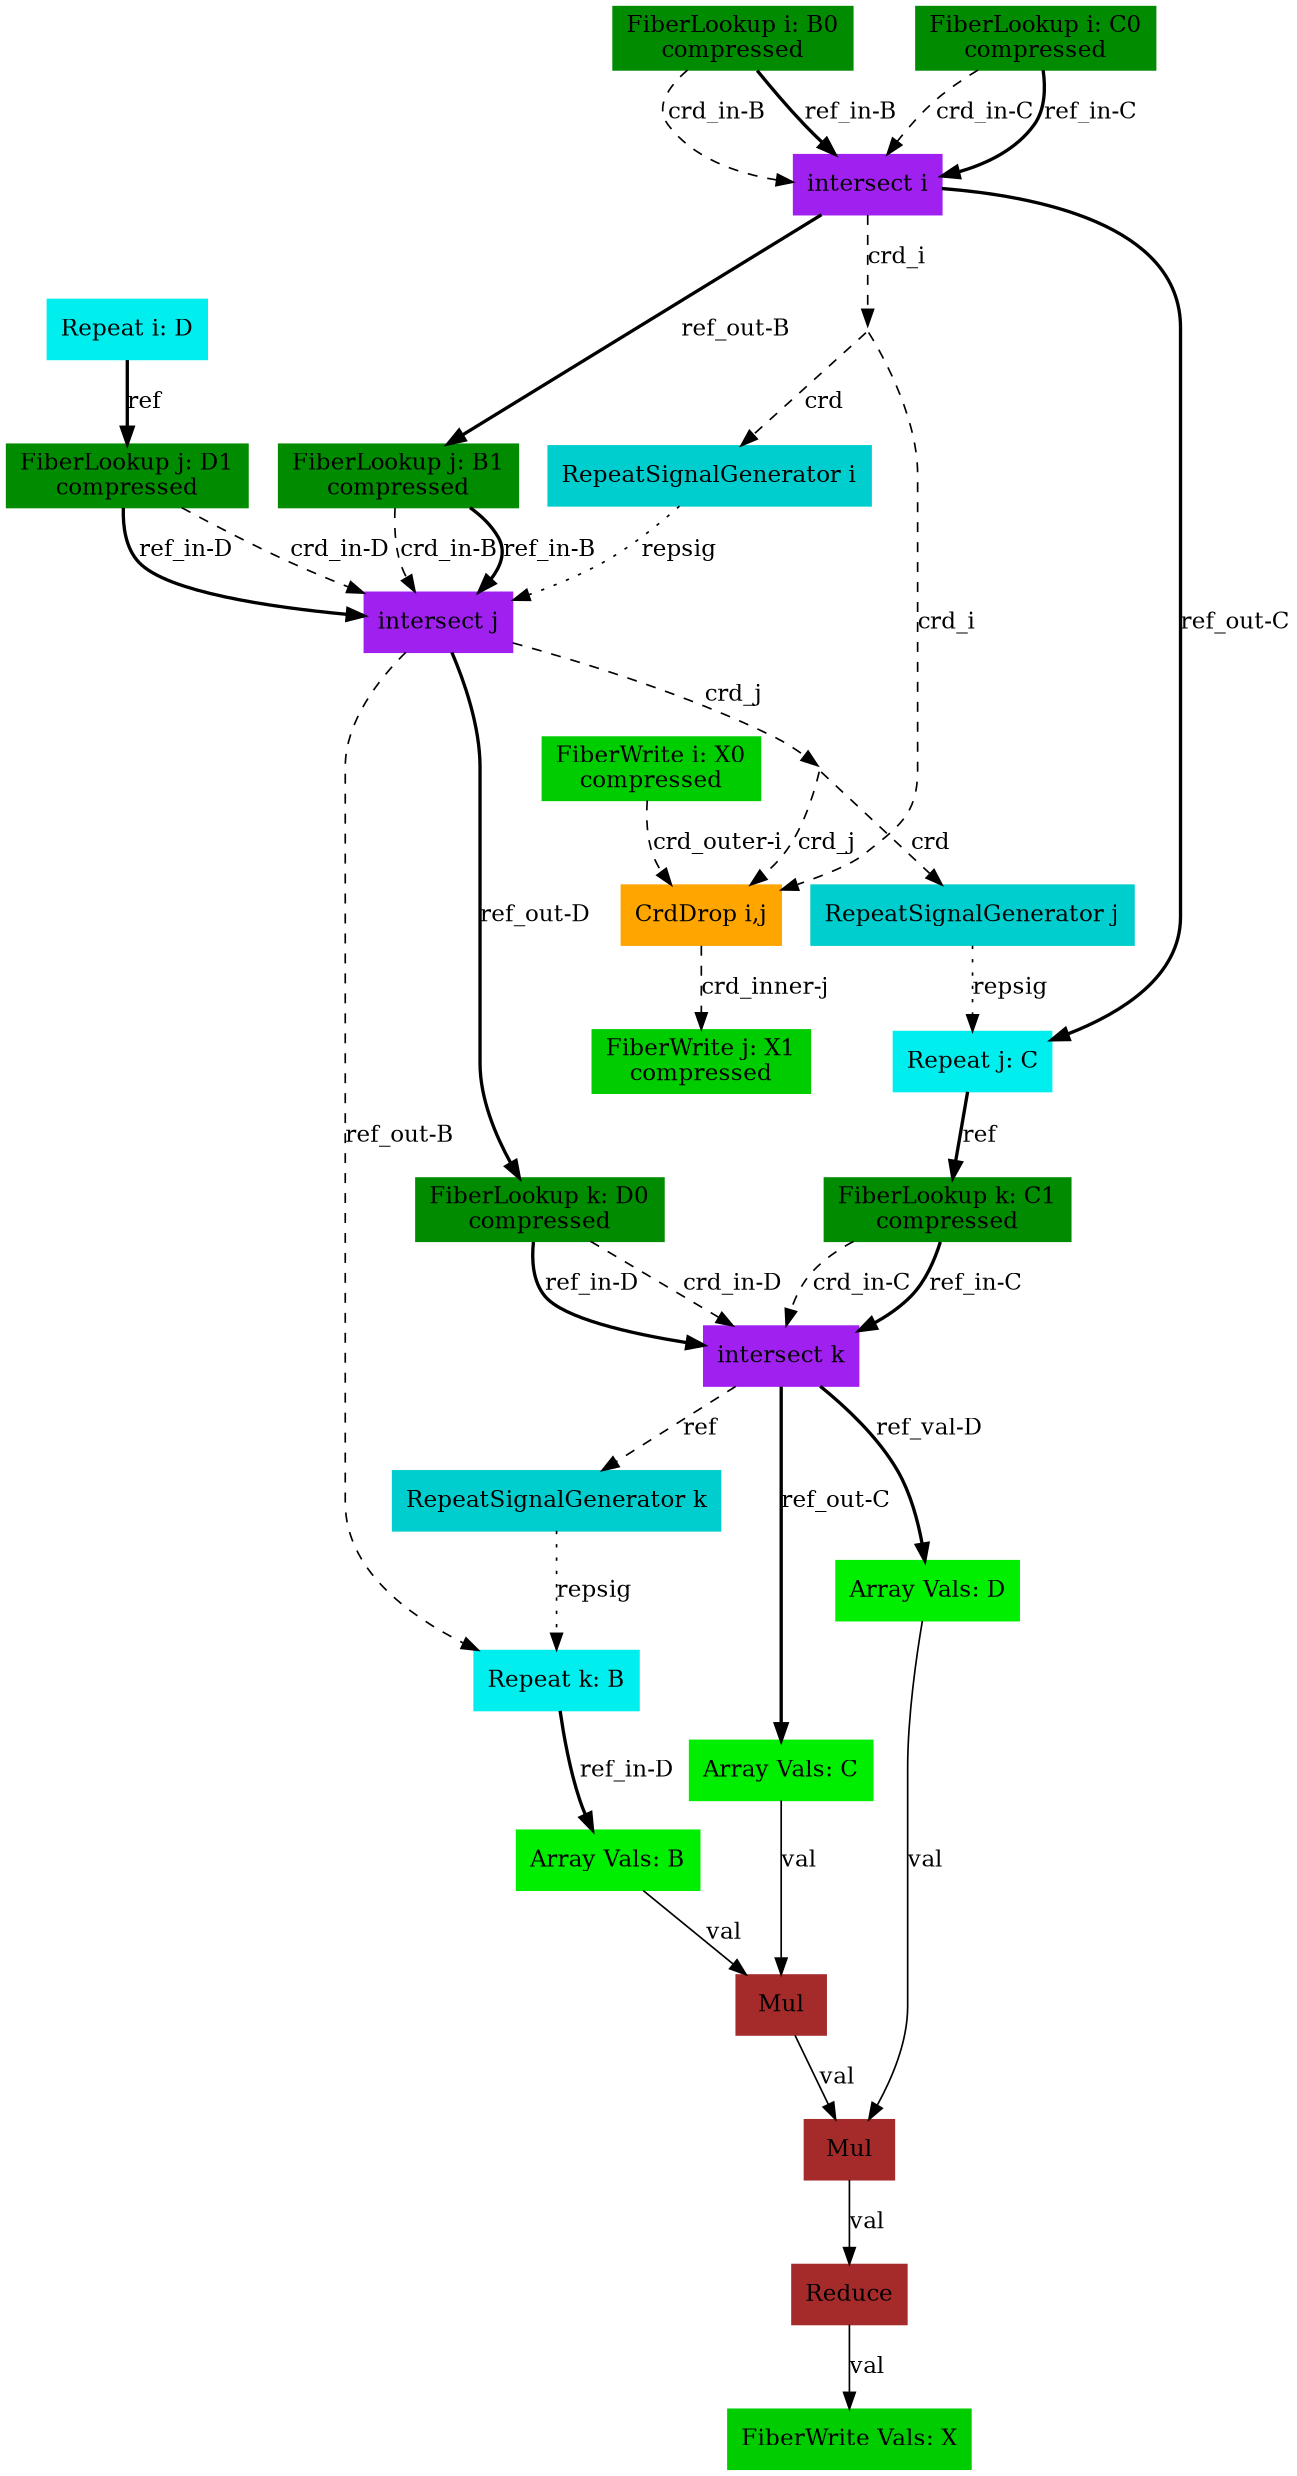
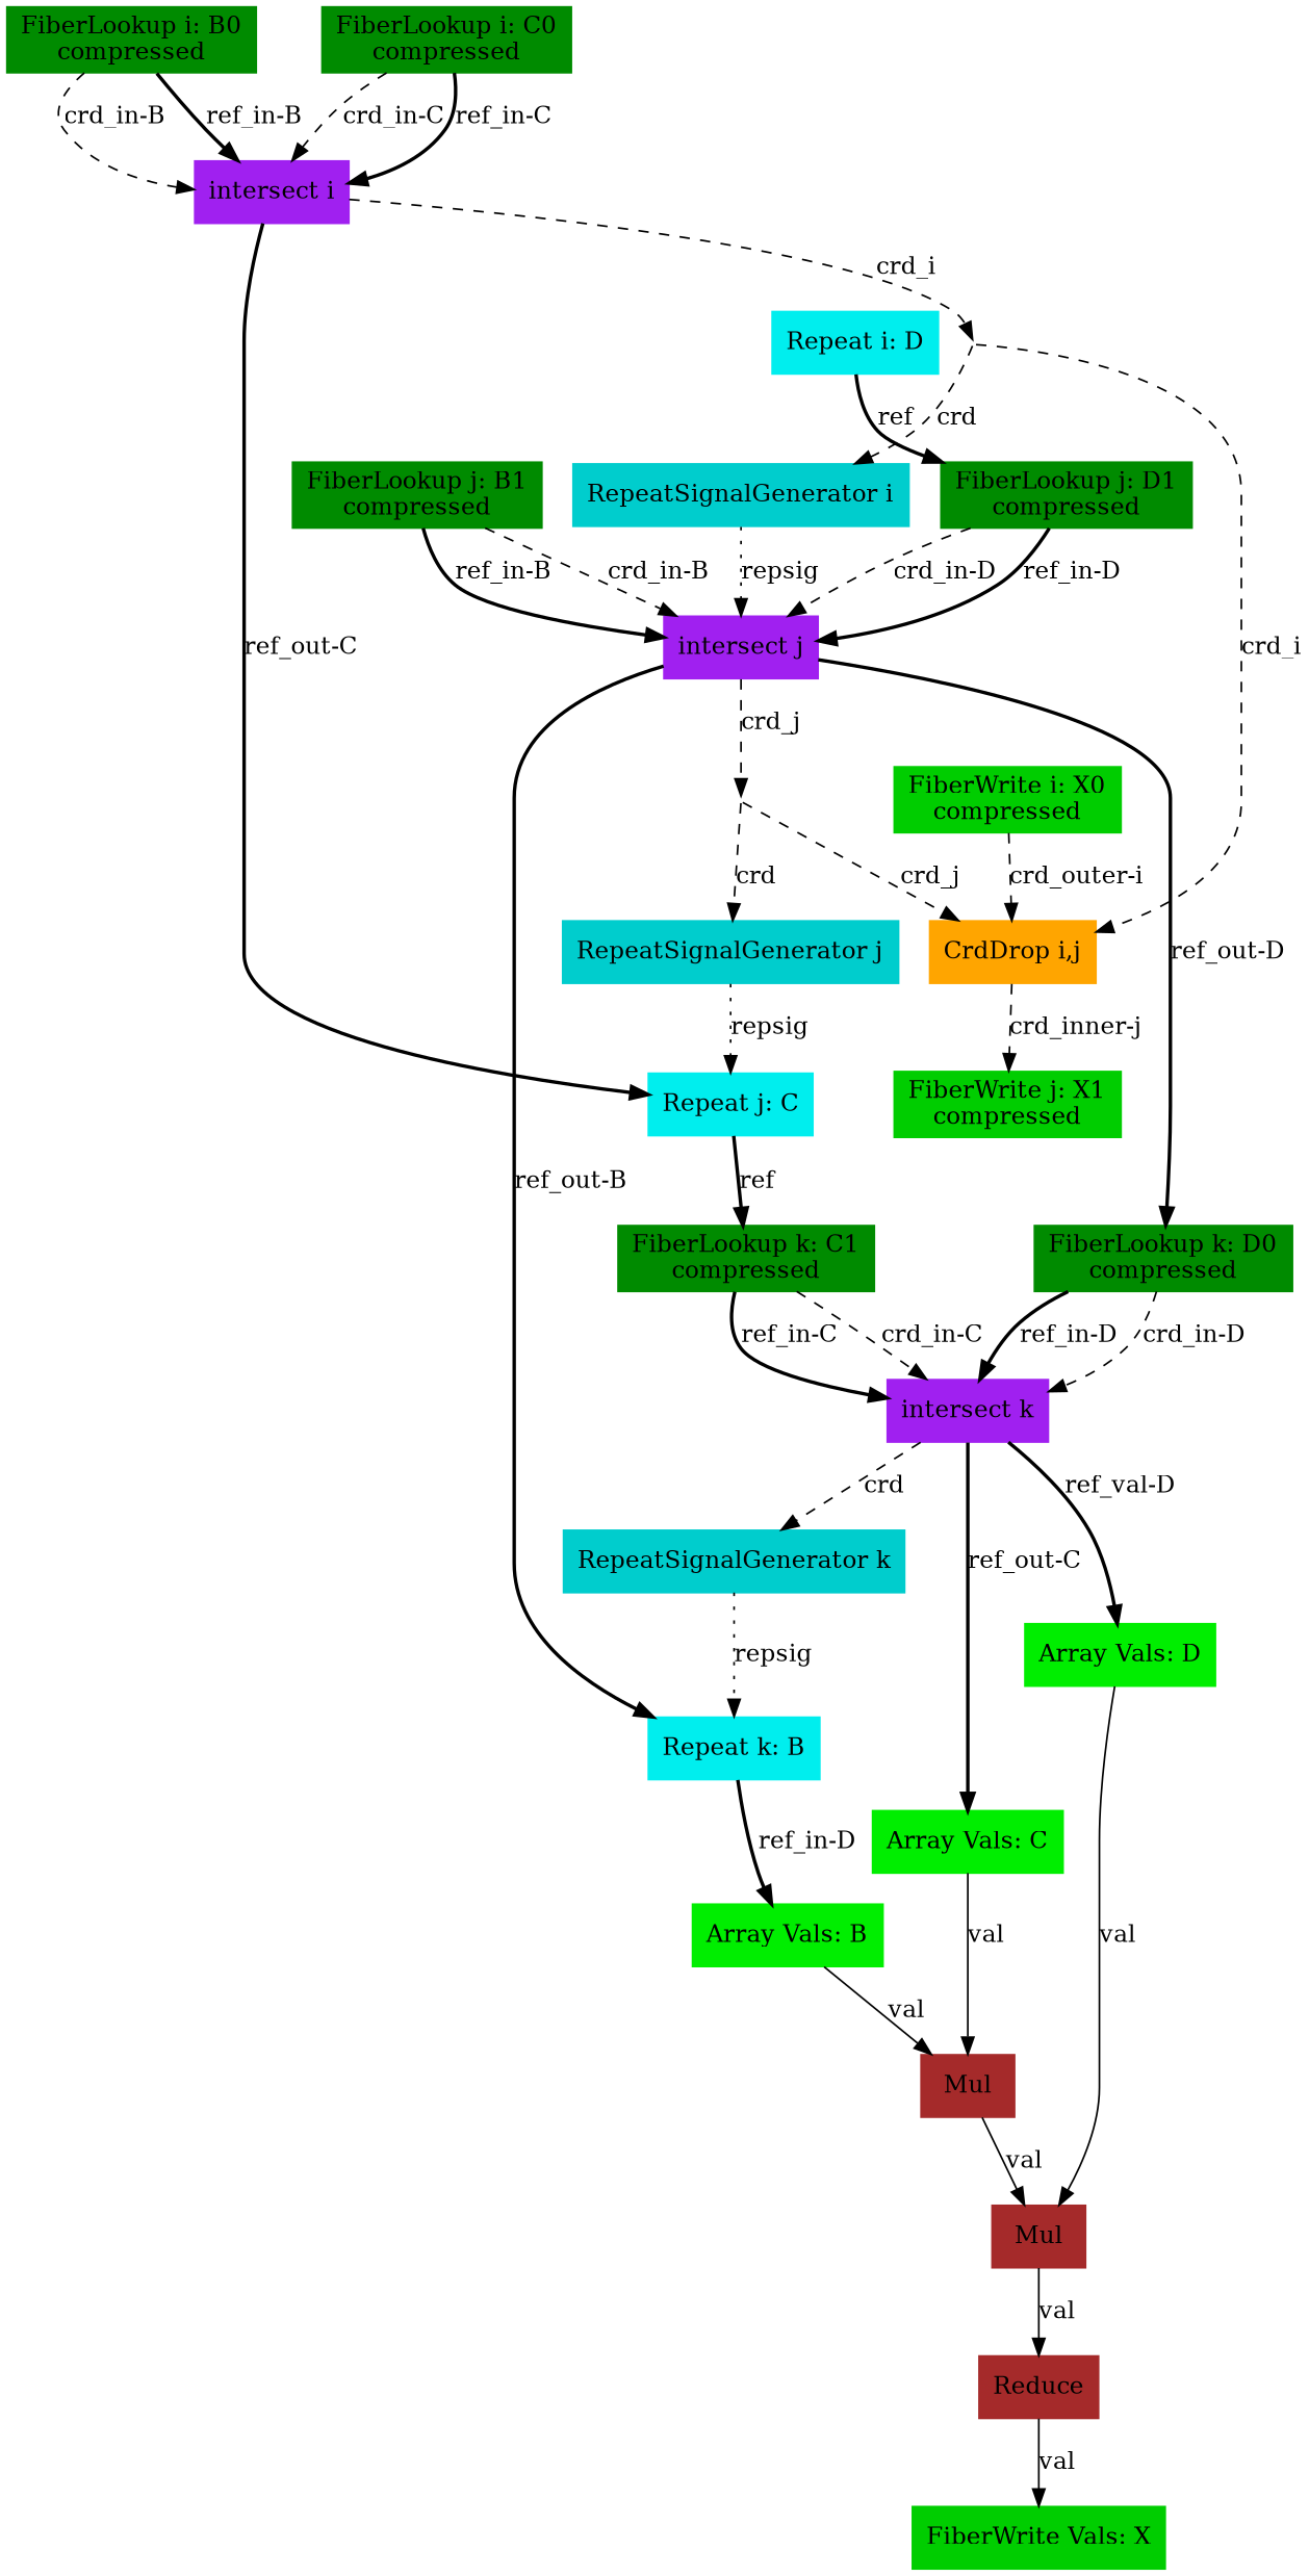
  digraph {
    node [color=green4 shape=box style=filled type=fiberlookup]
    edge [style=dashed type=crd]
    n1 [format=compressed index=i label="FiberLookup i: B0\ncompressed" root=true src=true tensor=B]
    n2 [color=purple index=i label="intersect i" type=intersect]
    23 [shape=point style=invis type=broadcast color=""]
    n4 [color=cyan2 index=j label="Repeat j: C" root=false tensor=C type=repeat]
    n5 [format=compressed index=j label="FiberLookup j: B1\ncompressed" root=false src=true tensor=B]
    n6 [color=orange inner=j label="CrdDrop i,j" outer=i type=crddrop]
    n7 [color=cyan3 index=i label="RepeatSignalGenerator i" type=repsiggen]
    n8 [format=compressed index=k label="FiberLookup k: C1\ncompressed" root=false src=true tensor=C]
    n9 [color=purple index=j label="intersect j" type=intersect]
    n10 [color=green3 crdsize="B0_dim*B1_dim" format=compressed index=j label="FiberWrite j: X1\ncompressed" segsize="B0_dim+1" sink=true tensor=X type=fiberwrite]
    n11 [color=green3 crdsize=B0_dim format=compressed index=i label="FiberWrite i: X0\ncompressed" segsize=2 sink=true tensor=X type=fiberwrite]
    n12 [color=cyan2 index=i label="Repeat i: D" root=true tensor=D type=repeat]
    n13 [format=compressed index=j label="FiberLookup j: D1\ncompressed" root=false src=true tensor=D]
    17 [shape=point style=invis type=broadcast color=""]
    n15 [color=cyan2 index=k label="Repeat k: B" root=false tensor=B type=repeat]
    n16 [format=compressed index=k label="FiberLookup k: D0\ncompressed" root=false src=true tensor=D]
    n17 [color=cyan3 index=j label="RepeatSignalGenerator j" type=repsiggen]
    n18 [color=green2 label="Array Vals: B" tensor=B type=arrayvals]
    n19 [color=purple index=k label="intersect k" type=intersect]
    n20 [color=cyan3 index=k label="RepeatSignalGenerator k" type=repsiggen]
    n21 [color=green2 label="Array Vals: C" tensor=C type=arrayvals]
    n22 [color=green2 label="Array Vals: D" tensor=D type=arrayvals]
    n23 [color=brown label=Mul type=mul]
    n24 [color=brown label=Mul type=mul]
    n25 [color=brown label=Reduce type=reduce]
    n26 [color=green3 label="FiberWrite Vals: X" sink=true tensor=X type=fiberwrite]
    n27 [format=compressed index=i label="FiberLookup i: C0\ncompressed" root=true src=true tensor=C]
    n1 -> n2 [label="crd_in-B"]
    n1 -> n2 [label="ref_in-B" style=bold type=ref]
    n2 -> 23 [label=crd_i]
    n2 -> n4 [label="ref_out-C" style=bold type=ref]
-   n2 -> n5 [label="ref_out-B" style=bold type=ref]
    23 -> n6 [label=crd_i]
    23 -> n7 [label=crd]
    n4 -> n8 [label=ref style=bold type=ref]
    n5 -> n9 [label="crd_in-B"]
    n5 -> n9 [label="ref_in-B" style=bold type=ref]
    n6 -> n10 [label="crd_inner-j"]
    n7 -> n9 [label=repsig style=dotted type=repsig]
    n8 -> n19 [label="crd_in-C"]
    n8 -> n19 [label="ref_in-C" style=bold type=ref]
    n9 -> 17 [label=crd_j]
-   n9 -> n15 [label="ref_out-B" type=ref]
+   n9 -> n15 [label="ref_out-B" style=bold type=ref]
    n9 -> n16 [label="ref_out-D" style=bold type=ref]
    n11 -> n6 [label="crd_outer-i"]
    n12 -> n13 [label=ref style=bold type=ref]
    n13 -> n9 [label="crd_in-D"]
    n13 -> n9 [label="ref_in-D" style=bold type=ref]
    17 -> n6 [label=crd_j]
    17 -> n17 [label=crd]
    n15 -> n18 [label="ref_in-D" style=bold type=ref]
    n16 -> n19 [label="crd_in-D"]
    n16 -> n19 [label="ref_in-D" style=bold type=ref]
    n17 -> n4 [label=repsig style=dotted type=repsig]
    n18 -> n23 [label=val type=val style=""]
-   n19 -> n20 [label=ref]
+   n19 -> n20 [label=crd]
    n19 -> n21 [label="ref_out-C" style=bold type=ref]
    n19 -> n22 [label="ref_val-D" style=bold type=ref]
    n20 -> n15 [label=repsig style=dotted type=repsig]
    n21 -> n23 [label=val type=val style=""]
    n22 -> n24 [label=val type=val style=""]
    n23 -> n24 [label=val type=val style=""]
    n24 -> n25 [label=val type=val style=""]
    n25 -> n26 [label=val type=val style=""]
    n27 -> n2 [label="crd_in-C"]
    n27 -> n2 [label="ref_in-C" style=bold type=ref]
  }
